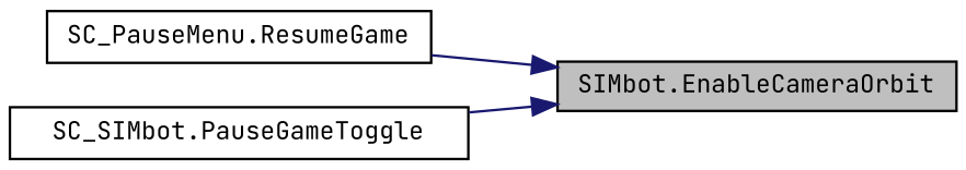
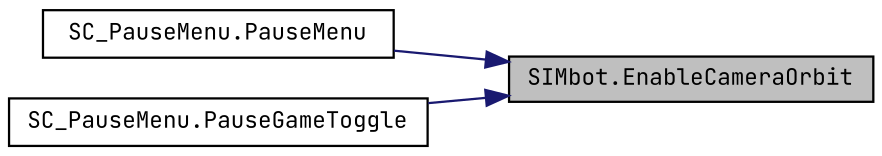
  digraph {
    fontname="JetBrains Mono"
    rankdir=RL
    node [color=black fillcolor=white fontname="JetBrains Mono" fontsize=10 shape=record style=filled]
    edge [color=midnightblue dir=back fontname="JetBrains Mono" fontsize=10 labelfontname=Helvetica labelfontsize=10 style=solid]
    n1 [fillcolor=grey75 fontcolor=black height=0.2 label="SIMbot.EnableCameraOrbit" width=0.4]
-   n2 [height=0.2 label="SC_PauseMenu.ResumeGame" width=0.4]
-   n3 [height=0.2 label="SC_SIMbot.PauseGameToggle" width=0.4]
+   n2 [height=0.2 label="SC_PauseMenu.PauseMenu" width=0.4]
+   n3 [height=0.2 label="SC_PauseMenu.PauseGameToggle" width=0.4]
    n1 -> n2
    n1 -> n3
  }
